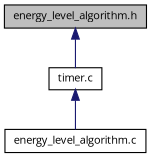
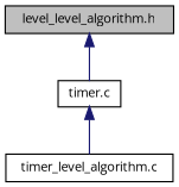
  digraph {
    fontname="Open Sans"
    node [color=black fillcolor=white fontname="Open Sans" fontsize=10 shape=record style=filled]
    edge [color=midnightblue dir=back fontname="Open Sans" fontsize=10 labelfontname=Helvetica labelfontsize=10 style=solid]
-   n1 [fillcolor=grey75 fontcolor=black height=0.2 label="energy_level_algorithm.h" width=0.4]
+   n1 [fillcolor=grey75 fontcolor=black height=0.2 label="level_level_algorithm.h" width=0.4]
    n2 [height=0.2 label="timer.c" width=0.4]
-   n3 [height=0.2 label="energy_level_algorithm.c" width=0.4]
+   n3 [height=0.2 label="timer_level_algorithm.c" width=0.4]
    n1 -> n2
    n2 -> n3
  }
